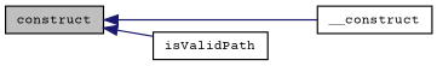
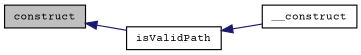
  digraph {
    fontname="Courier Prime"
    rankdir=LR
    node [color=black fillcolor=white fontname="Courier Prime" fontsize=10 shape=record style=filled]
    edge [color=midnightblue dir=back fontname="Courier Prime" fontsize=10 labelfontname=Helvetica labelfontsize=10 style=solid]
    n1 [fillcolor=grey75 fontcolor=black height=0.2 label=construct width=0.4]
    n2 [height=0.2 label=__construct width=0.4]
    n3 [height=0.2 label=isValidPath width=0.4]
-   n1 -> n2
+   n3 -> n2
    n1 -> n3
  }
